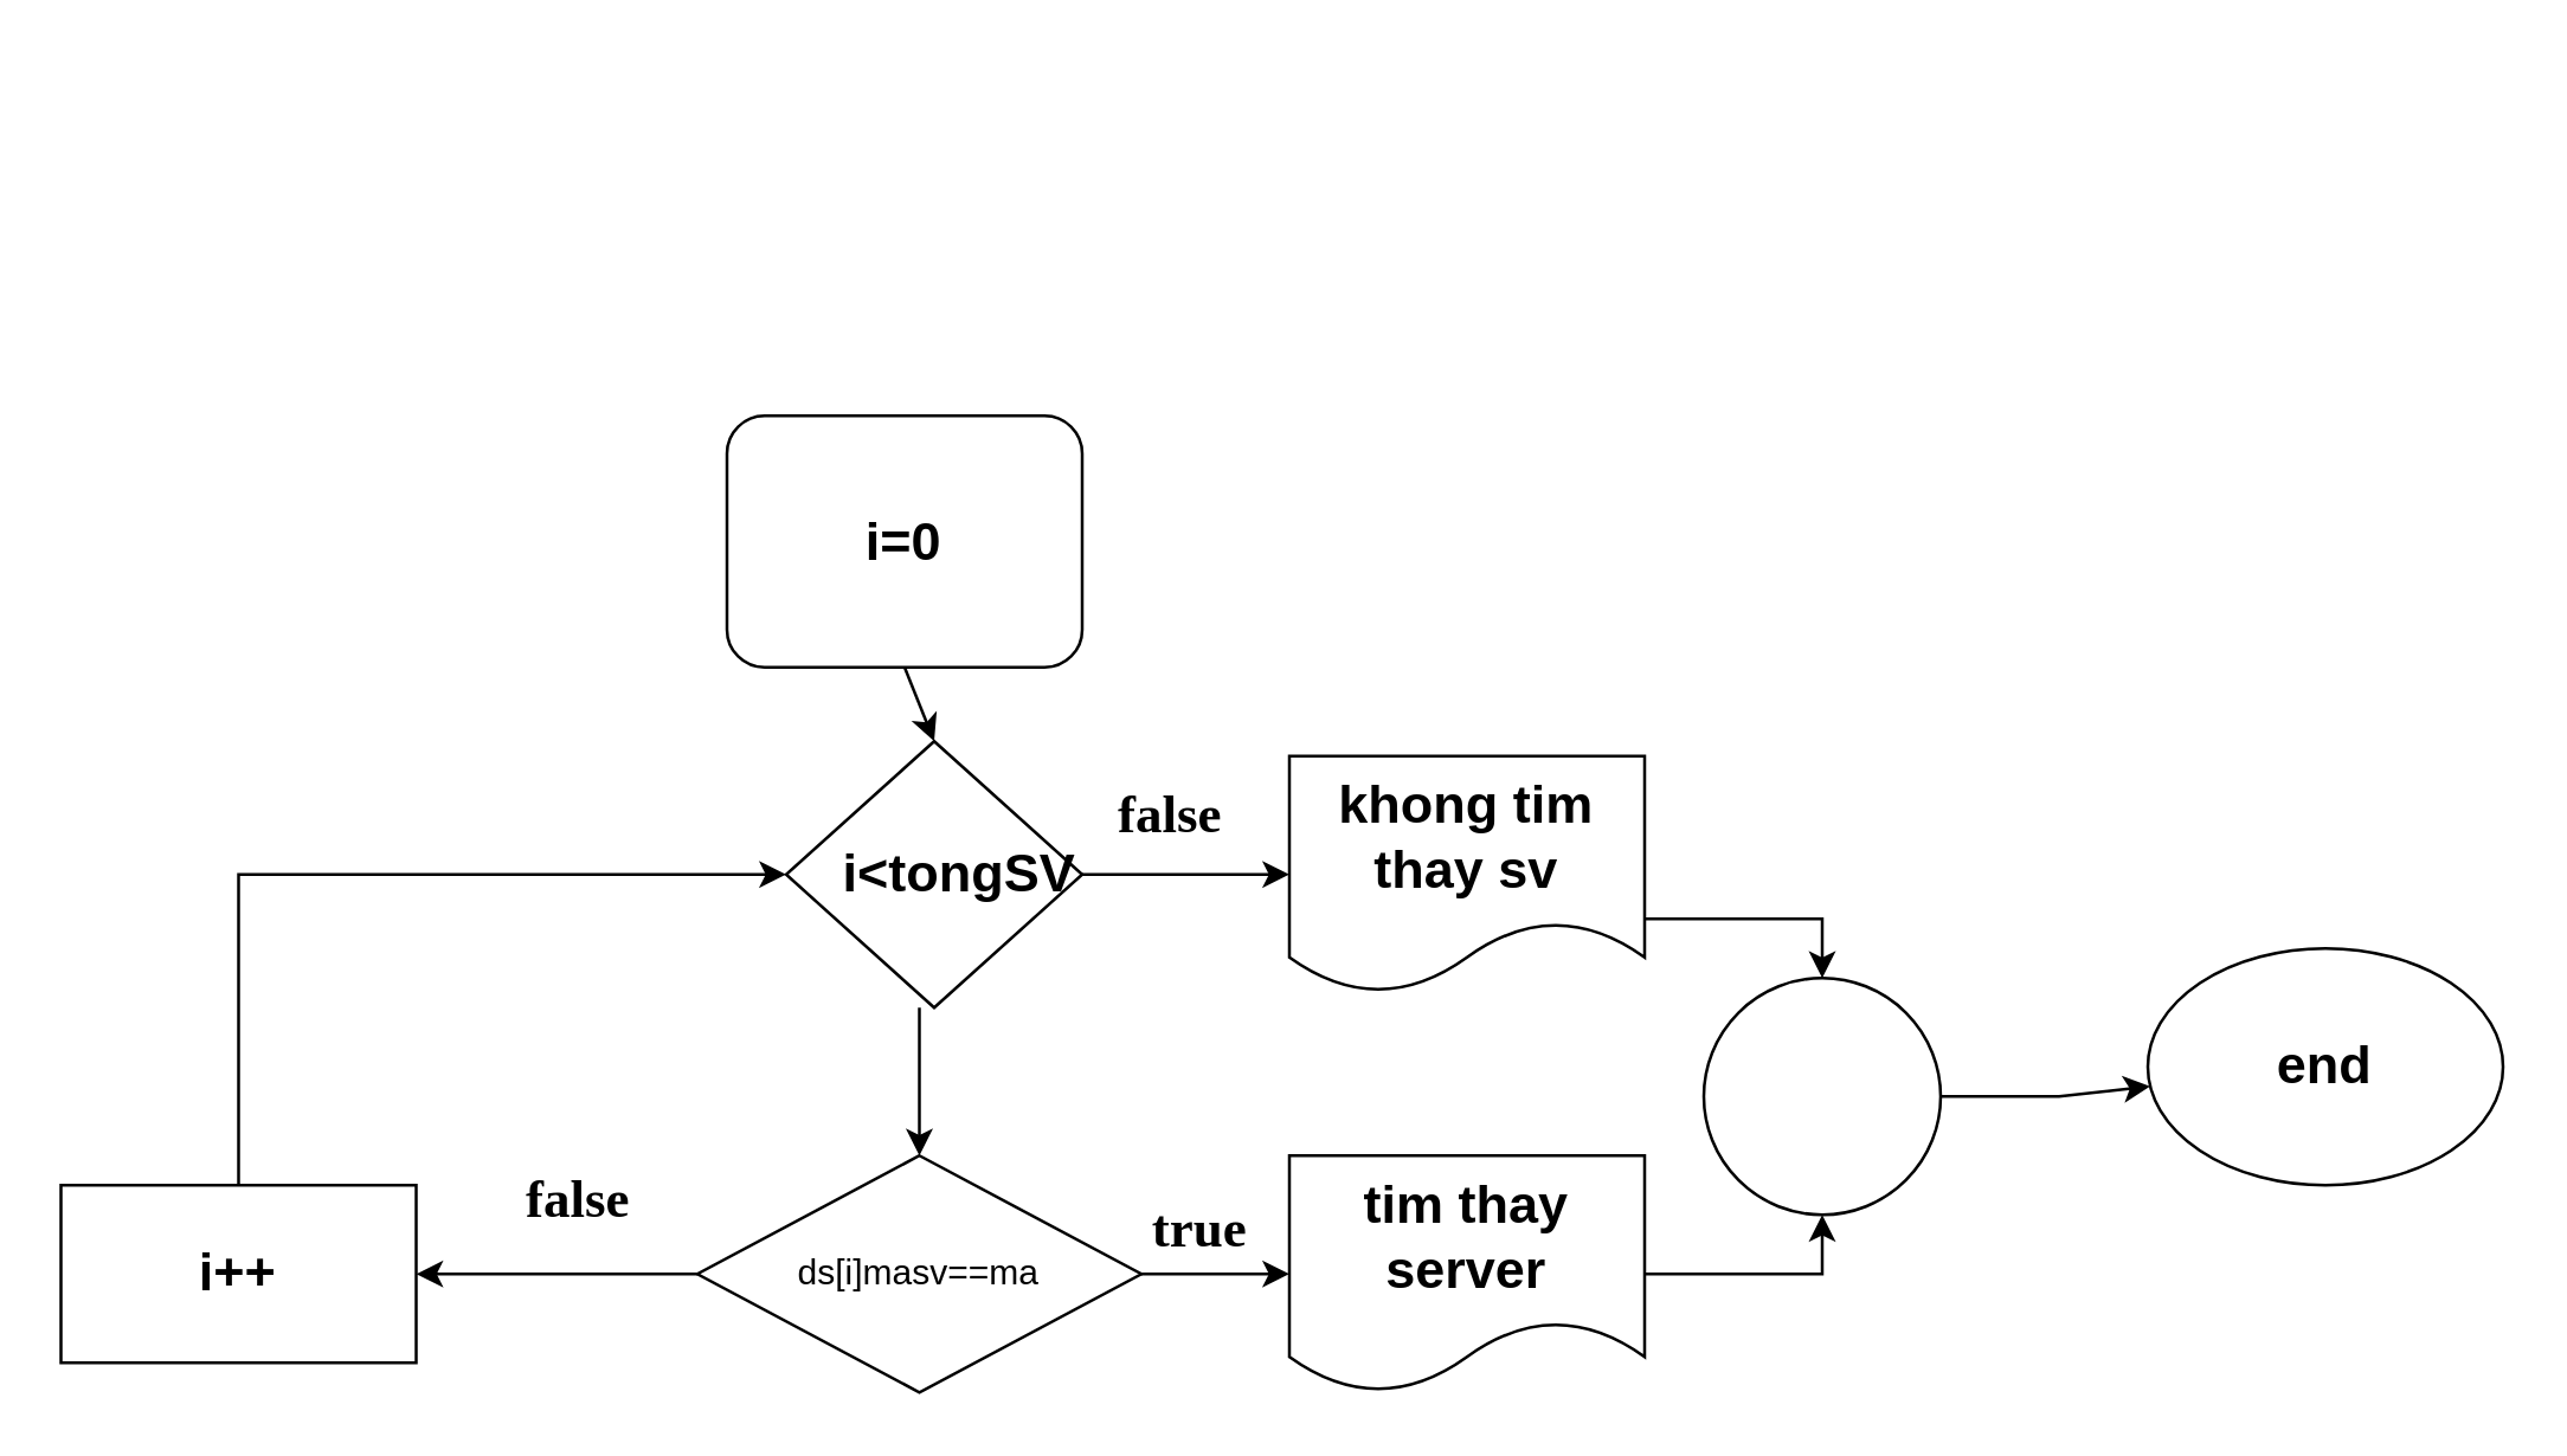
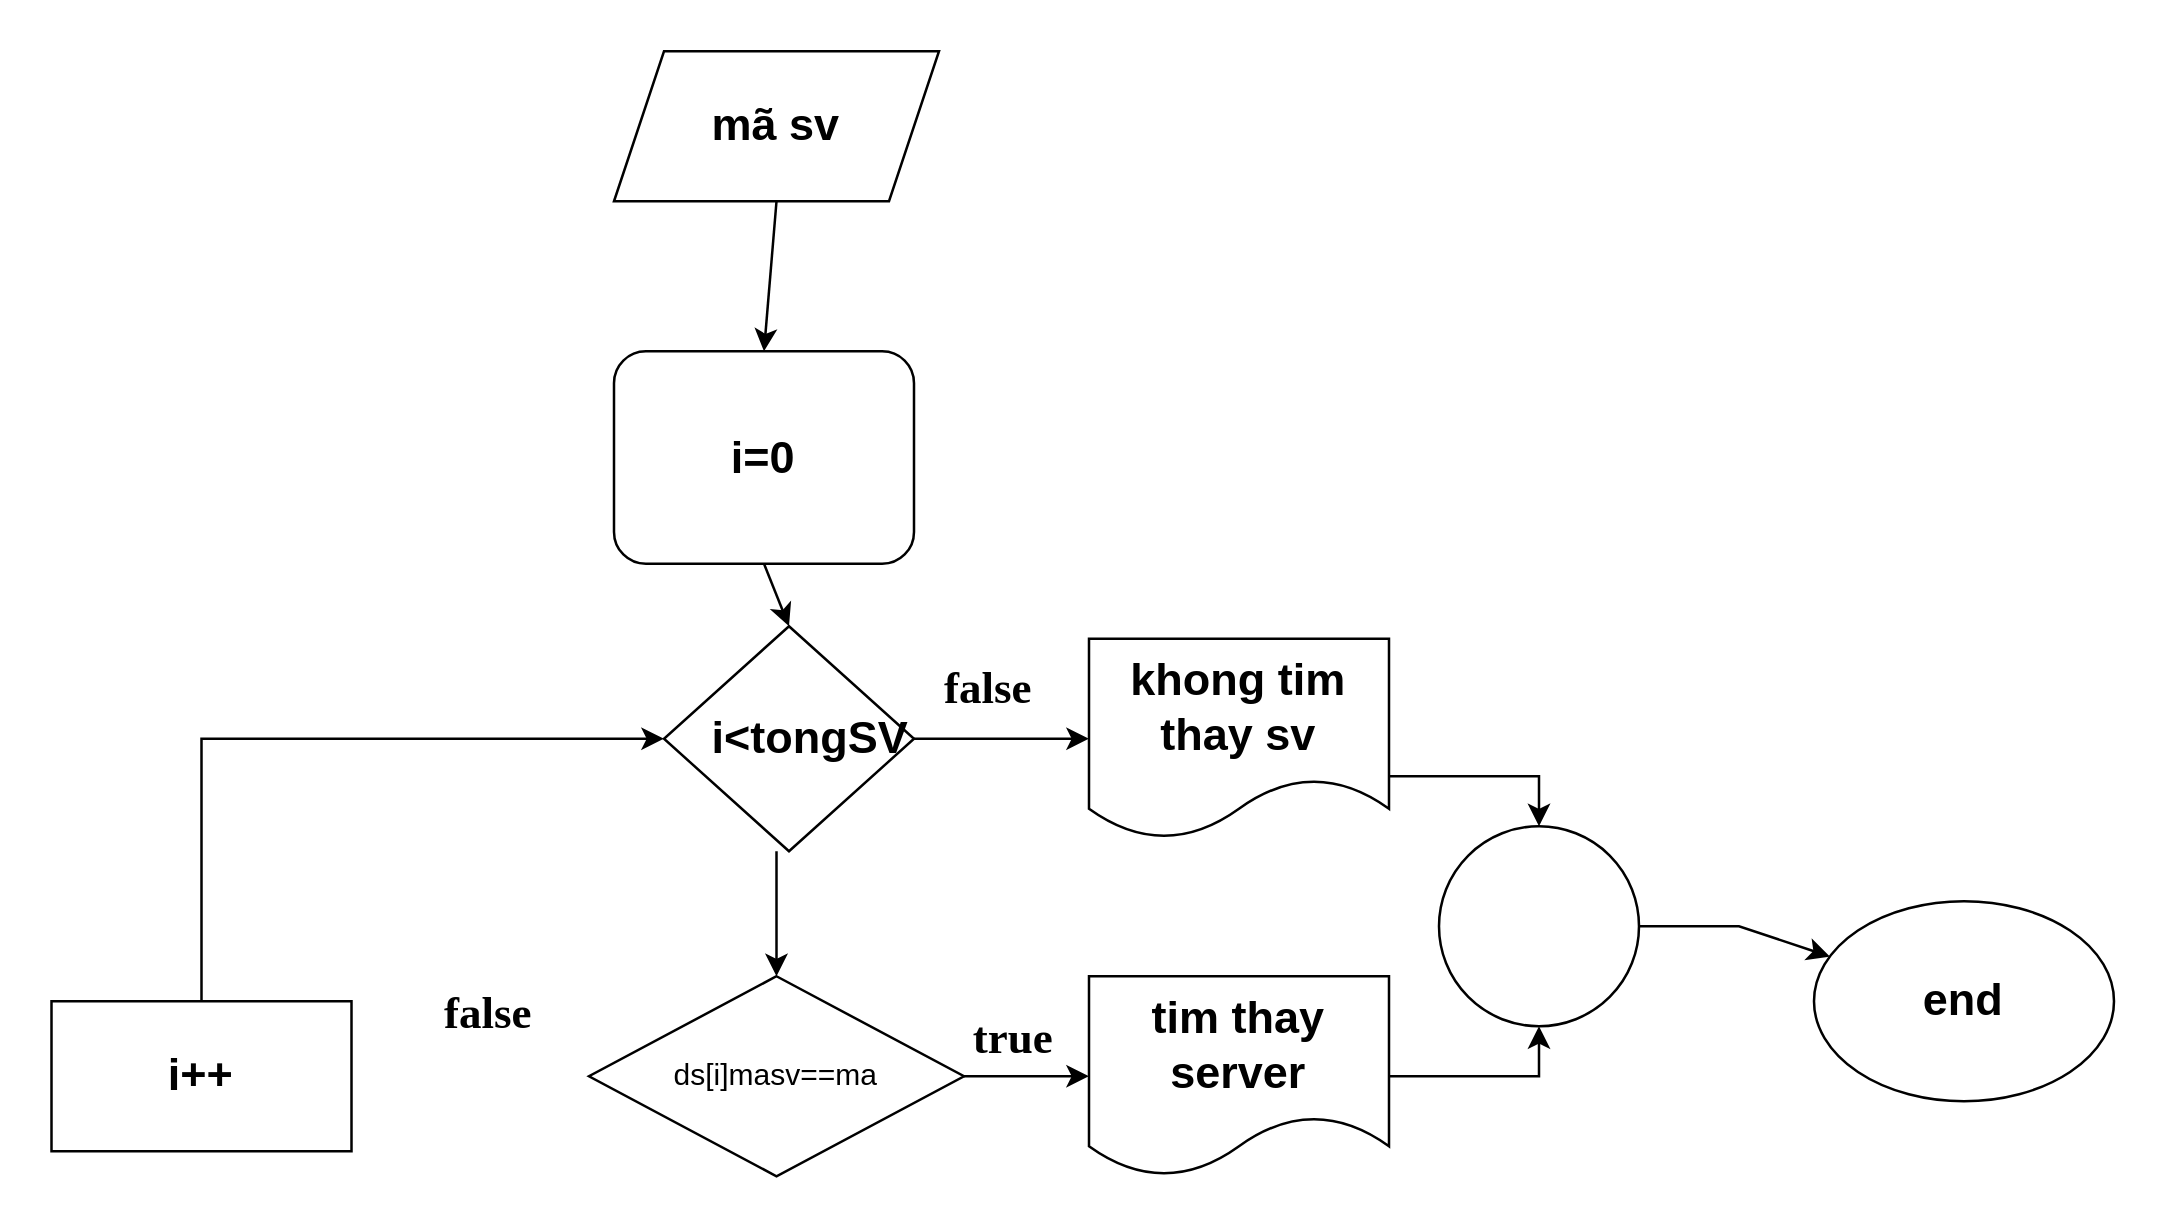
  <mxCell id="0" />
  <mxCell id="1" parent="0" />
+ <mxCell id="2" value="&lt;h2&gt;mã sv&lt;/h2&gt;" style="shape=parallelogram;perimeter=parallelogramPerimeter;whiteSpace=wrap;html=1;fixedSize=1;" parent="1" vertex="1"><mxGeometry x="245" y="20" width="130" height="60" as="geometry" /></mxCell>
  <mxCell id="3" value="&lt;h2&gt;i=0&lt;/h2&gt;" style="rounded=1;whiteSpace=wrap;html=1;" parent="1" vertex="1"><mxGeometry x="245" y="140" width="120" height="85" as="geometry" /></mxCell>
+ <mxCell id="4" value="" style="endArrow=classic;html=1;rounded=0;exitX=0.5;exitY=1;exitDx=0;exitDy=0;entryX=0.5;entryY=0;entryDx=0;entryDy=0;" parent="1" source="2" target="3" edge="1"><mxGeometry width="50" height="50" relative="1" as="geometry"><mxPoint x="275" y="140" as="sourcePoint" /><mxPoint x="325" y="90" as="targetPoint" /></mxGeometry></mxCell>
  <mxCell id="5" style="edgeStyle=orthogonalEdgeStyle;rounded=0;orthogonalLoop=1;jettySize=auto;html=1;exitX=0.5;exitY=1;exitDx=0;exitDy=0;" parent="1" source="7" edge="1"><mxGeometry relative="1" as="geometry"><mxPoint x="314.667" y="310" as="targetPoint" /></mxGeometry></mxCell>
  <mxCell id="6" value="" style="edgeStyle=orthogonalEdgeStyle;rounded=0;orthogonalLoop=1;jettySize=auto;html=1;" parent="1" source="7" target="15" edge="1"><mxGeometry relative="1" as="geometry" /></mxCell>
  <mxCell id="7" value="&lt;h2&gt;i&amp;lt;tongSV&lt;/h2&gt;" style="rhombus;whiteSpace=wrap;html=1;align=right;" parent="1" vertex="1"><mxGeometry x="265" y="250" width="100" height="90" as="geometry" /></mxCell>
  <mxCell id="8" value="" style="endArrow=classic;html=1;rounded=0;exitX=0.5;exitY=1;exitDx=0;exitDy=0;entryX=0.5;entryY=0;entryDx=0;entryDy=0;" parent="1" source="3" target="7" edge="1"><mxGeometry width="50" height="50" relative="1" as="geometry"><mxPoint x="260" y="250" as="sourcePoint" /><mxPoint x="350" y="220" as="targetPoint" /></mxGeometry></mxCell>
  <mxCell id="9" value="" style="endArrow=classic;html=1;rounded=0;" parent="1" target="12" edge="1"><mxGeometry width="50" height="50" relative="1" as="geometry"><mxPoint x="310" y="340" as="sourcePoint" /><mxPoint x="310" y="430" as="targetPoint" /><Array as="points"><mxPoint x="310" y="340" /></Array></mxGeometry></mxCell>
- <mxCell id="10" value="" style="edgeStyle=orthogonalEdgeStyle;rounded=0;orthogonalLoop=1;jettySize=auto;html=1;" parent="1" source="12" target="14" edge="1"><mxGeometry relative="1" as="geometry" /></mxCell>
  <mxCell id="11" value="" style="edgeStyle=orthogonalEdgeStyle;rounded=0;orthogonalLoop=1;jettySize=auto;html=1;" parent="1" source="12" edge="1"><mxGeometry relative="1" as="geometry"><mxPoint x="435" y="430" as="targetPoint" /><Array as="points" /></mxGeometry></mxCell>
  <mxCell id="12" value="ds[i]masv==ma" style="rhombus;whiteSpace=wrap;html=1;" parent="1" vertex="1"><mxGeometry x="235" y="390" width="150" height="80" as="geometry" /></mxCell>
  <mxCell id="13" value="" style="edgeStyle=orthogonalEdgeStyle;rounded=0;orthogonalLoop=1;jettySize=auto;html=1;entryX=0;entryY=0.5;entryDx=0;entryDy=0;" parent="1" source="14" target="7" edge="1"><mxGeometry relative="1" as="geometry"><mxPoint x="80" y="280" as="targetPoint" /><Array as="points"><mxPoint x="80" y="295" /></Array></mxGeometry></mxCell>
  <mxCell id="14" value="&lt;h2&gt;i++&lt;/h2&gt;" style="whiteSpace=wrap;html=1;" parent="1" vertex="1"><mxGeometry x="20" y="400" width="120" height="60" as="geometry" /></mxCell>
  <mxCell id="15" value="&lt;h2&gt;khong tim thay sv&lt;/h2&gt;" style="shape=document;whiteSpace=wrap;html=1;boundedLbl=1;" parent="1" vertex="1"><mxGeometry x="435" y="255" width="120" height="80" as="geometry" /></mxCell>
  <mxCell id="16" value="" style="endArrow=classic;html=1;rounded=0;" parent="1" target="17" edge="1"><mxGeometry width="50" height="50" relative="1" as="geometry"><mxPoint x="555" y="310" as="sourcePoint" /><mxPoint x="615" y="370" as="targetPoint" /><Array as="points"><mxPoint x="615" y="310" /></Array></mxGeometry></mxCell>
  <mxCell id="17" value="" style="ellipse;whiteSpace=wrap;html=1;aspect=fixed;" parent="1" vertex="1"><mxGeometry x="575" y="330" width="80" height="80" as="geometry" /></mxCell>
  <mxCell id="18" value="&lt;h2&gt;tim thay server&lt;/h2&gt;" style="shape=document;whiteSpace=wrap;html=1;boundedLbl=1;" parent="1" vertex="1"><mxGeometry x="435" y="390" width="120" height="80" as="geometry" /></mxCell>
  <mxCell id="19" value="" style="endArrow=classic;html=1;rounded=0;exitX=1;exitY=0.5;exitDx=0;exitDy=0;entryX=0.5;entryY=1;entryDx=0;entryDy=0;" parent="1" source="18" target="17" edge="1"><mxGeometry width="50" height="50" relative="1" as="geometry"><mxPoint x="-85" y="420" as="sourcePoint" /><mxPoint x="-55" y="520" as="targetPoint" /><Array as="points"><mxPoint x="615" y="430" /></Array></mxGeometry></mxCell>
  <mxCell id="20" value="" style="endArrow=classic;html=1;rounded=0;exitX=1;exitY=0.5;exitDx=0;exitDy=0;" parent="1" source="17" target="21" edge="1"><mxGeometry width="50" height="50" relative="1" as="geometry"><mxPoint x="465" y="340" as="sourcePoint" /><mxPoint x="725" y="370" as="targetPoint" /><Array as="points"><mxPoint x="695" y="370" /></Array></mxGeometry></mxCell>
- <mxCell id="21" value="&lt;h2&gt;end&lt;/h2&gt;" style="ellipse;whiteSpace=wrap;html=1;" parent="1" vertex="1"><mxGeometry x="725" y="320" width="120" height="80" as="geometry" /></mxCell>
+ <mxCell id="21" value="&lt;h2&gt;end&lt;/h2&gt;" style="ellipse;whiteSpace=wrap;html=1;" parent="1" vertex="1"><mxGeometry x="725" y="360" width="120" height="80" as="geometry" /></mxCell>
  <mxCell id="22" value="&lt;h2&gt;false&lt;/h2&gt;" style="text;html=1;strokeColor=none;fillColor=none;align=center;verticalAlign=middle;whiteSpace=wrap;rounded=0;fontFamily=Times New Roman;" parent="1" vertex="1"><mxGeometry x="165" y="390" width="60" height="30" as="geometry" /></mxCell>
  <mxCell id="23" value="&lt;h2&gt;true&lt;/h2&gt;" style="text;html=1;strokeColor=none;fillColor=none;align=center;verticalAlign=middle;whiteSpace=wrap;rounded=0;fontFamily=Times New Roman;" parent="1" vertex="1"><mxGeometry x="375" y="400" width="60" height="30" as="geometry" /></mxCell>
  <mxCell id="24" value="&lt;h2&gt;false&lt;/h2&gt;" style="text;html=1;strokeColor=none;fillColor=none;align=center;verticalAlign=middle;whiteSpace=wrap;rounded=0;fontFamily=Times New Roman;" parent="1" vertex="1"><mxGeometry x="365" y="260" width="60" height="30" as="geometry" /></mxCell>
